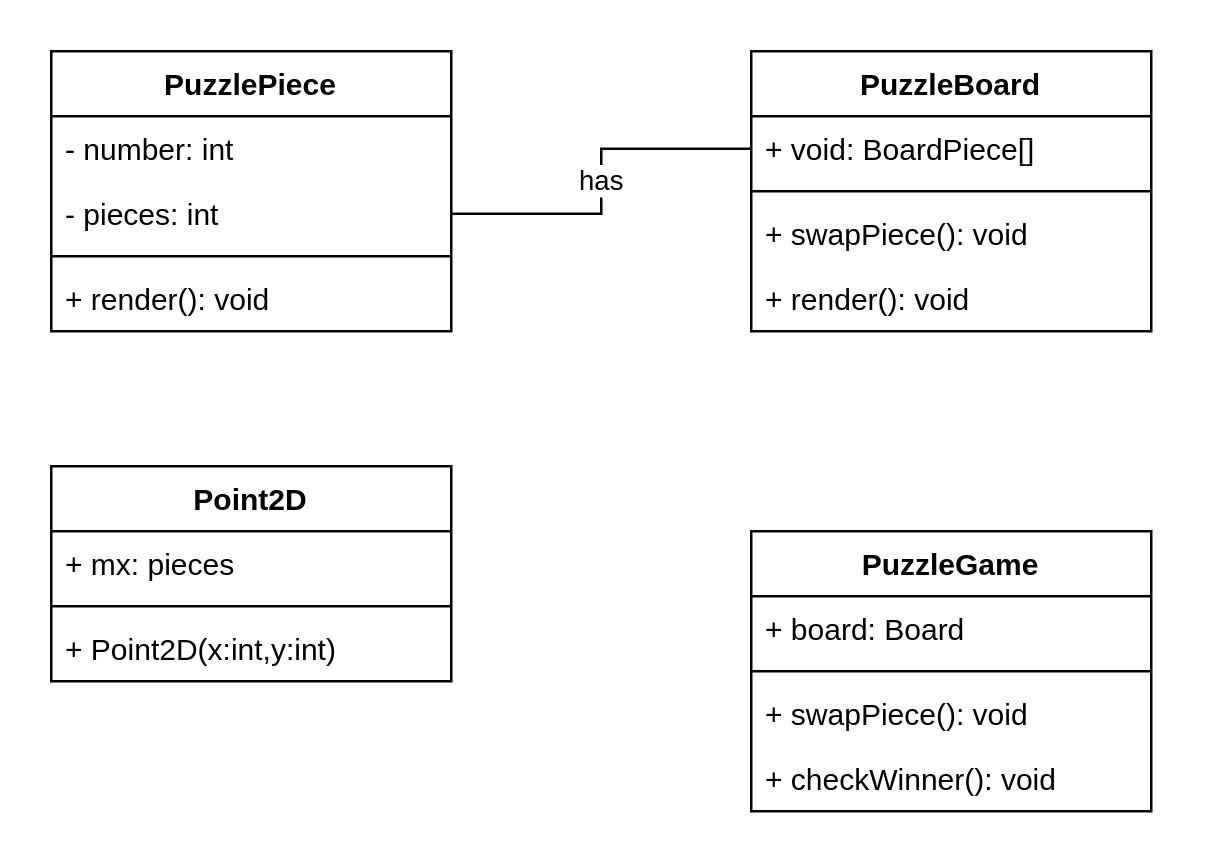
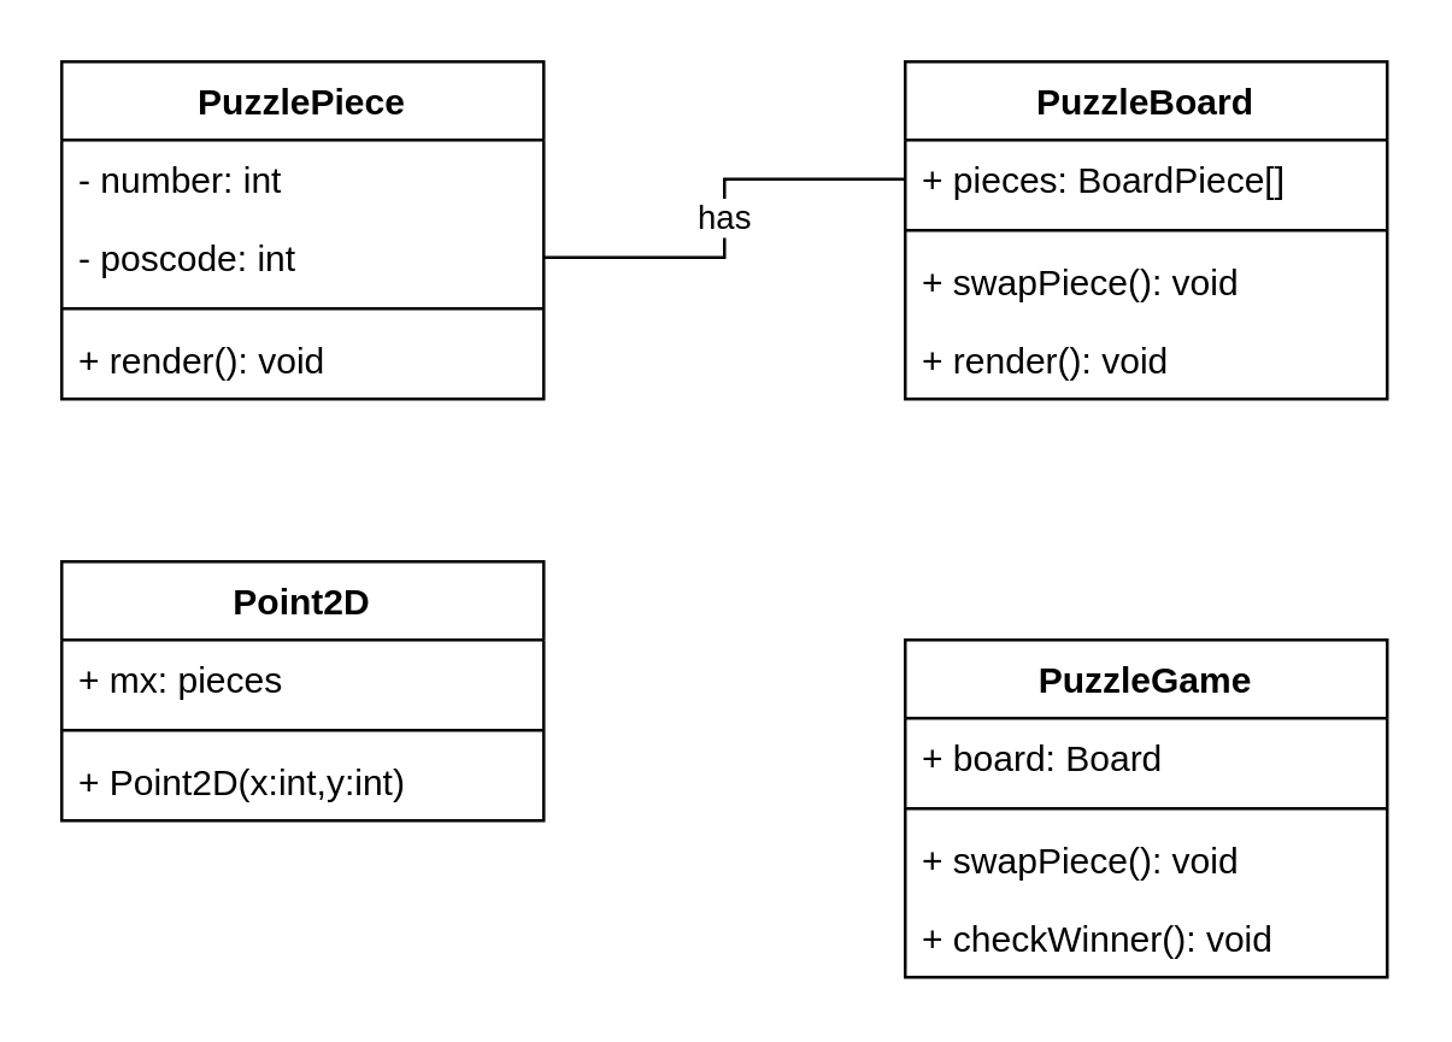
  <mxCell id="0" />
  <mxCell id="1" parent="0" />
  <mxCell id="2" value="PuzzleGame" style="swimlane;fontStyle=1;align=center;verticalAlign=top;childLayout=stackLayout;horizontal=1;startSize=26;horizontalStack=0;resizeParent=1;resizeParentMax=0;resizeLast=0;collapsible=1;marginBottom=0;" parent="1" vertex="1"><mxGeometry x="300" y="212" width="160" height="112" as="geometry" /></mxCell>
  <mxCell id="3" value="+ board: Board" style="text;strokeColor=none;fillColor=none;align=left;verticalAlign=top;spacingLeft=4;spacingRight=4;overflow=hidden;rotatable=0;points=[[0,0.5],[1,0.5]];portConstraint=eastwest;" parent="2" vertex="1"><mxGeometry y="26" width="160" height="26" as="geometry" /></mxCell>
  <mxCell id="4" value="" style="line;strokeWidth=1;fillColor=none;align=left;verticalAlign=middle;spacingTop=-1;spacingLeft=3;spacingRight=3;rotatable=0;labelPosition=right;points=[];portConstraint=eastwest;" parent="2" vertex="1"><mxGeometry y="52" width="160" height="8" as="geometry" /></mxCell>
  <mxCell id="5" value="+ swapPiece(): void" style="text;strokeColor=none;fillColor=none;align=left;verticalAlign=top;spacingLeft=4;spacingRight=4;overflow=hidden;rotatable=0;points=[[0,0.5],[1,0.5]];portConstraint=eastwest;" parent="2" vertex="1"><mxGeometry y="60" width="160" height="26" as="geometry" /></mxCell>
  <mxCell id="6" value="+ checkWinner(): void" style="text;strokeColor=none;fillColor=none;align=left;verticalAlign=top;spacingLeft=4;spacingRight=4;overflow=hidden;rotatable=0;points=[[0,0.5],[1,0.5]];portConstraint=eastwest;" parent="2" vertex="1"><mxGeometry y="86" width="160" height="26" as="geometry" /></mxCell>
  <mxCell id="7" value="PuzzleBoard" style="swimlane;fontStyle=1;align=center;verticalAlign=top;childLayout=stackLayout;horizontal=1;startSize=26;horizontalStack=0;resizeParent=1;resizeParentMax=0;resizeLast=0;collapsible=1;marginBottom=0;" parent="1" vertex="1"><mxGeometry x="300" y="20" width="160" height="112" as="geometry" /></mxCell>
- <mxCell id="8" value="+ void: BoardPiece[]" style="text;strokeColor=none;fillColor=none;align=left;verticalAlign=top;spacingLeft=4;spacingRight=4;overflow=hidden;rotatable=0;points=[[0,0.5],[1,0.5]];portConstraint=eastwest;" parent="7" vertex="1"><mxGeometry y="26" width="160" height="26" as="geometry" /></mxCell>
+ <mxCell id="8" value="+ pieces: BoardPiece[]" style="text;strokeColor=none;fillColor=none;align=left;verticalAlign=top;spacingLeft=4;spacingRight=4;overflow=hidden;rotatable=0;points=[[0,0.5],[1,0.5]];portConstraint=eastwest;" parent="7" vertex="1"><mxGeometry y="26" width="160" height="26" as="geometry" /></mxCell>
  <mxCell id="9" value="" style="line;strokeWidth=1;fillColor=none;align=left;verticalAlign=middle;spacingTop=-1;spacingLeft=3;spacingRight=3;rotatable=0;labelPosition=right;points=[];portConstraint=eastwest;" parent="7" vertex="1"><mxGeometry y="52" width="160" height="8" as="geometry" /></mxCell>
  <mxCell id="10" value="+ swapPiece(): void" style="text;strokeColor=none;fillColor=none;align=left;verticalAlign=top;spacingLeft=4;spacingRight=4;overflow=hidden;rotatable=0;points=[[0,0.5],[1,0.5]];portConstraint=eastwest;" vertex="1" parent="7"><mxGeometry y="60" width="160" height="26" as="geometry" /></mxCell>
  <mxCell id="11" value="+ render(): void" style="text;strokeColor=none;fillColor=none;align=left;verticalAlign=top;spacingLeft=4;spacingRight=4;overflow=hidden;rotatable=0;points=[[0,0.5],[1,0.5]];portConstraint=eastwest;" vertex="1" parent="7"><mxGeometry y="86" width="160" height="26" as="geometry" /></mxCell>
  <mxCell id="12" value="PuzzlePiece" style="swimlane;fontStyle=1;align=center;verticalAlign=top;childLayout=stackLayout;horizontal=1;startSize=26;horizontalStack=0;resizeParent=1;resizeParentMax=0;resizeLast=0;collapsible=1;marginBottom=0;" parent="1" vertex="1"><mxGeometry x="20" y="20" width="160" height="112" as="geometry" /></mxCell>
  <mxCell id="13" value="- number: int" style="text;strokeColor=none;fillColor=none;align=left;verticalAlign=top;spacingLeft=4;spacingRight=4;overflow=hidden;rotatable=0;points=[[0,0.5],[1,0.5]];portConstraint=eastwest;" vertex="1" parent="12"><mxGeometry y="26" width="160" height="26" as="geometry" /></mxCell>
- <mxCell id="14" value="- pieces: int" style="text;strokeColor=none;fillColor=none;align=left;verticalAlign=top;spacingLeft=4;spacingRight=4;overflow=hidden;rotatable=0;points=[[0,0.5],[1,0.5]];portConstraint=eastwest;" parent="12" vertex="1"><mxGeometry y="52" width="160" height="26" as="geometry" /></mxCell>
+ <mxCell id="14" value="- poscode: int" style="text;strokeColor=none;fillColor=none;align=left;verticalAlign=top;spacingLeft=4;spacingRight=4;overflow=hidden;rotatable=0;points=[[0,0.5],[1,0.5]];portConstraint=eastwest;" parent="12" vertex="1"><mxGeometry y="52" width="160" height="26" as="geometry" /></mxCell>
  <mxCell id="15" value="" style="line;strokeWidth=1;fillColor=none;align=left;verticalAlign=middle;spacingTop=-1;spacingLeft=3;spacingRight=3;rotatable=0;labelPosition=right;points=[];portConstraint=eastwest;" parent="12" vertex="1"><mxGeometry y="78" width="160" height="8" as="geometry" /></mxCell>
  <mxCell id="16" value="+ render(): void" style="text;strokeColor=none;fillColor=none;align=left;verticalAlign=top;spacingLeft=4;spacingRight=4;overflow=hidden;rotatable=0;points=[[0,0.5],[1,0.5]];portConstraint=eastwest;" vertex="1" parent="12"><mxGeometry y="86" width="160" height="26" as="geometry" /></mxCell>
  <mxCell id="17" value="Point2D" style="swimlane;fontStyle=1;align=center;verticalAlign=top;childLayout=stackLayout;horizontal=1;startSize=26;horizontalStack=0;resizeParent=1;resizeParentMax=0;resizeLast=0;collapsible=1;marginBottom=0;" vertex="1" parent="1"><mxGeometry x="20" y="186" width="160" height="86" as="geometry" /></mxCell>
  <mxCell id="18" value="+ mx: pieces" style="text;strokeColor=none;fillColor=none;align=left;verticalAlign=top;spacingLeft=4;spacingRight=4;overflow=hidden;rotatable=0;points=[[0,0.5],[1,0.5]];portConstraint=eastwest;" vertex="1" parent="17"><mxGeometry y="26" width="160" height="26" as="geometry" /></mxCell>
  <mxCell id="19" value="" style="line;strokeWidth=1;fillColor=none;align=left;verticalAlign=middle;spacingTop=-1;spacingLeft=3;spacingRight=3;rotatable=0;labelPosition=right;points=[];portConstraint=eastwest;" vertex="1" parent="17"><mxGeometry y="52" width="160" height="8" as="geometry" /></mxCell>
  <mxCell id="20" value="+ Point2D(x:int,y:int)" style="text;strokeColor=none;fillColor=none;align=left;verticalAlign=top;spacingLeft=4;spacingRight=4;overflow=hidden;rotatable=0;points=[[0,0.5],[1,0.5]];portConstraint=eastwest;" vertex="1" parent="17"><mxGeometry y="60" width="160" height="26" as="geometry" /></mxCell>
  <mxCell id="21" value="has" style="edgeStyle=orthogonalEdgeStyle;rounded=0;orthogonalLoop=1;jettySize=auto;html=1;exitX=1;exitY=0.5;exitDx=0;exitDy=0;entryX=0;entryY=0.5;entryDx=0;entryDy=0;endArrow=none;endFill=1;" parent="1" source="14" target="8" edge="1"><mxGeometry relative="1" as="geometry" /></mxCell>
